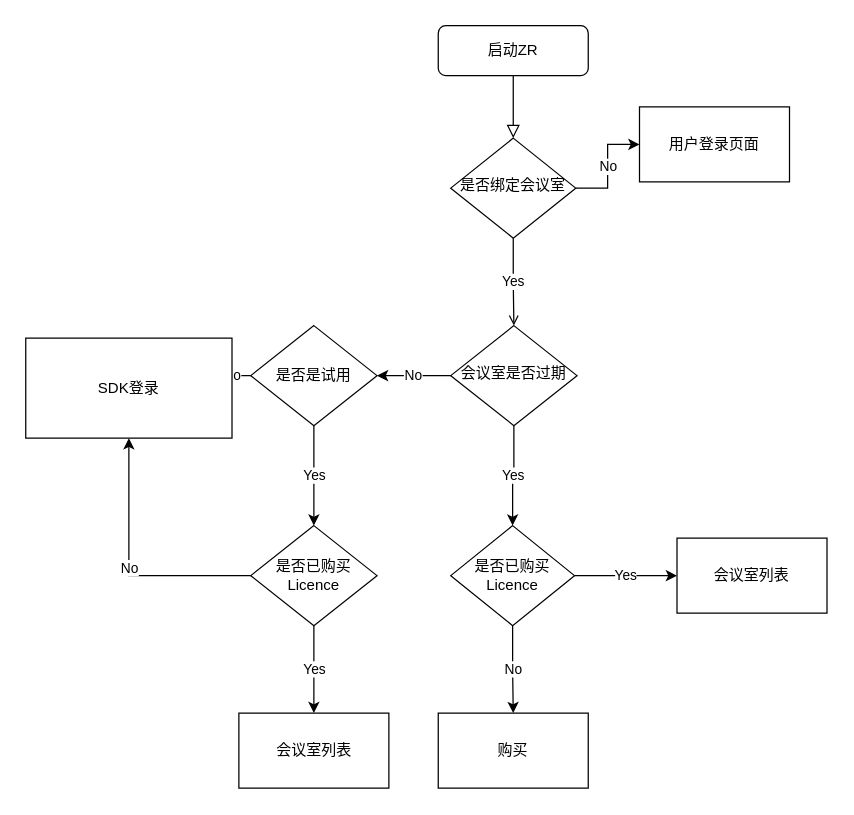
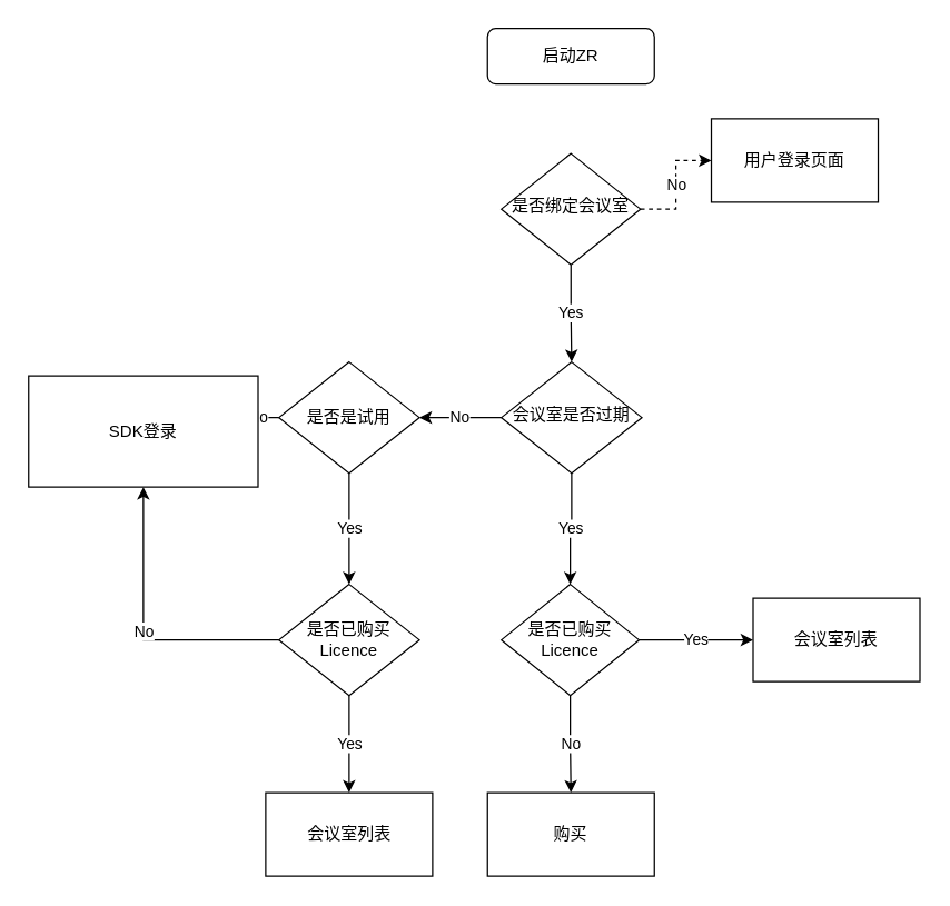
  <mxCell id="0" />
  <mxCell id="1" parent="0" />
- <mxCell id="2" value="" style="rounded=0;html=1;jettySize=auto;orthogonalLoop=1;fontSize=11;endArrow=block;endFill=0;endSize=8;strokeWidth=1;shadow=0;labelBackgroundColor=none;edgeStyle=orthogonalEdgeStyle;" parent="1" source="3" target="6" edge="1"><mxGeometry relative="1" as="geometry" /></mxCell>
  <mxCell id="3" value="启动ZR" style="rounded=1;whiteSpace=wrap;html=1;fontSize=12;glass=0;strokeWidth=1;shadow=0;" parent="1" vertex="1"><mxGeometry x="350" y="20" width="120" height="40" as="geometry" /></mxCell>
- <mxCell id="4" value="Yes" style="edgeStyle=orthogonalEdgeStyle;rounded=0;orthogonalLoop=1;jettySize=auto;html=1;entryX=0.5;entryY=0;entryDx=0;entryDy=0;endArrow=open;" edge="1" parent="1" source="6" target="9"><mxGeometry relative="1" as="geometry"><mxPoint x="410" y="230" as="targetPoint" /></mxGeometry></mxCell>
- <mxCell id="5" value="No" style="edgeStyle=orthogonalEdgeStyle;rounded=0;orthogonalLoop=1;jettySize=auto;html=1;entryX=0;entryY=0.5;entryDx=0;entryDy=0;" edge="1" parent="1" source="6" target="23"><mxGeometry relative="1" as="geometry" /></mxCell>
+ <mxCell id="4" value="Yes" style="edgeStyle=orthogonalEdgeStyle;rounded=0;orthogonalLoop=1;jettySize=auto;html=1;entryX=0.5;entryY=0;entryDx=0;entryDy=0;" edge="1" parent="1" source="6" target="9"><mxGeometry relative="1" as="geometry"><mxPoint x="410" y="230" as="targetPoint" /></mxGeometry></mxCell>
+ <mxCell id="5" value="No" style="edgeStyle=orthogonalEdgeStyle;rounded=0;orthogonalLoop=1;jettySize=auto;html=1;entryX=0;entryY=0.5;entryDx=0;entryDy=0;dashed=1;" edge="1" parent="1" source="6" target="23"><mxGeometry relative="1" as="geometry" /></mxCell>
  <mxCell id="6" value="是否绑定会议室" style="rhombus;whiteSpace=wrap;html=1;shadow=0;fontFamily=Helvetica;fontSize=12;align=center;strokeWidth=1;spacing=6;spacingTop=-4;" parent="1" vertex="1"><mxGeometry x="360" y="110" width="100" height="80" as="geometry" /></mxCell>
  <mxCell id="7" value="Yes" style="edgeStyle=orthogonalEdgeStyle;rounded=0;orthogonalLoop=1;jettySize=auto;html=1;entryX=0.5;entryY=0;entryDx=0;entryDy=0;" edge="1" parent="1" source="9" target="12"><mxGeometry relative="1" as="geometry"><mxPoint x="410" y="450" as="targetPoint" /></mxGeometry></mxCell>
  <mxCell id="8" value="No" style="edgeStyle=orthogonalEdgeStyle;rounded=0;orthogonalLoop=1;jettySize=auto;html=1;" edge="1" parent="1" source="9" target="17"><mxGeometry relative="1" as="geometry"><mxPoint x="530" y="300" as="targetPoint" /><mxPoint as="offset" /></mxGeometry></mxCell>
  <mxCell id="9" value="会议室是否过期" style="rhombus;whiteSpace=wrap;html=1;shadow=0;fontFamily=Helvetica;fontSize=12;align=center;strokeWidth=1;spacing=6;spacingTop=-4;" parent="1" vertex="1"><mxGeometry x="360" y="260" width="101" height="80" as="geometry" /></mxCell>
  <mxCell id="10" value="No" style="edgeStyle=orthogonalEdgeStyle;rounded=0;orthogonalLoop=1;jettySize=auto;html=1;entryX=0.5;entryY=0;entryDx=0;entryDy=0;" edge="1" parent="1" source="12" target="13"><mxGeometry relative="1" as="geometry"><mxPoint x="410" y="590" as="targetPoint" /></mxGeometry></mxCell>
  <mxCell id="11" value="Yes" style="edgeStyle=orthogonalEdgeStyle;rounded=0;orthogonalLoop=1;jettySize=auto;html=1;" edge="1" parent="1" source="12" target="14"><mxGeometry relative="1" as="geometry" /></mxCell>
  <mxCell id="12" value="是否已购买Licence" style="rhombus;whiteSpace=wrap;html=1;" vertex="1" parent="1"><mxGeometry x="360" y="420" width="99" height="80" as="geometry" /></mxCell>
  <mxCell id="13" value="购买" style="whiteSpace=wrap;html=1;" vertex="1" parent="1"><mxGeometry x="350" y="570" width="120" height="60" as="geometry" /></mxCell>
  <mxCell id="14" value="会议室列表" style="whiteSpace=wrap;html=1;" vertex="1" parent="1"><mxGeometry x="541" y="430" width="120" height="60" as="geometry" /></mxCell>
  <mxCell id="15" value="No" style="edgeStyle=orthogonalEdgeStyle;rounded=0;orthogonalLoop=1;jettySize=auto;html=1;" edge="1" parent="1" source="17" target="18"><mxGeometry relative="1" as="geometry" /></mxCell>
  <mxCell id="16" value="Yes" style="edgeStyle=orthogonalEdgeStyle;rounded=0;orthogonalLoop=1;jettySize=auto;html=1;" edge="1" parent="1" source="17" target="21"><mxGeometry relative="1" as="geometry" /></mxCell>
  <mxCell id="17" value="是否是试用" style="rhombus;whiteSpace=wrap;html=1;" vertex="1" parent="1"><mxGeometry x="200" y="260" width="101" height="80" as="geometry" /></mxCell>
  <mxCell id="18" value="SDK登录" style="whiteSpace=wrap;html=1;" vertex="1" parent="1"><mxGeometry x="20" y="270" width="165" height="80" as="geometry" /></mxCell>
  <mxCell id="19" value="Yes" style="edgeStyle=orthogonalEdgeStyle;rounded=0;orthogonalLoop=1;jettySize=auto;html=1;" edge="1" parent="1" source="21" target="22"><mxGeometry relative="1" as="geometry" /></mxCell>
  <mxCell id="20" value="No" style="edgeStyle=orthogonalEdgeStyle;rounded=0;orthogonalLoop=1;jettySize=auto;html=1;entryX=0.5;entryY=1;entryDx=0;entryDy=0;" edge="1" parent="1" source="21" target="18"><mxGeometry relative="1" as="geometry"><mxPoint x="140" y="460" as="targetPoint" /></mxGeometry></mxCell>
  <mxCell id="21" value="是否已购买Licence" style="rhombus;whiteSpace=wrap;html=1;" vertex="1" parent="1"><mxGeometry x="200" y="420" width="101" height="80" as="geometry" /></mxCell>
  <mxCell id="22" value="会议室列表" style="whiteSpace=wrap;html=1;" vertex="1" parent="1"><mxGeometry x="190.5" y="570" width="120" height="60" as="geometry" /></mxCell>
  <mxCell id="23" value="用户登录页面" style="rounded=0;whiteSpace=wrap;html=1;" vertex="1" parent="1"><mxGeometry x="511" y="85" width="120" height="60" as="geometry" /></mxCell>
